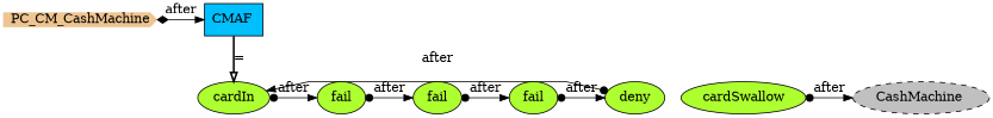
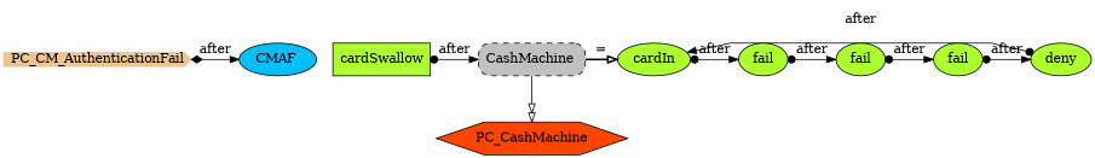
  digraph {
    node [shape=ellipse style=filled fillcolor=greenyellow]
    edge [arrowtail=dot dir=both]
-   n1 [color=burlywood2 height=.2 label=PC_CM_CashMachine shape=cds width=.2 fillcolor=""]
-   n2 [fillcolor=deepskyblue label="CMAF " shape=box]
-   n3 [fillcolor=gray label="CashMachine " style="rounded,filled,dashed"]
+   n1 [color=burlywood2 height=.2 label=PC_CM_AuthenticationFail shape=cds width=.2 fillcolor=""]
+   n2 [fillcolor=deepskyblue label="CMAF "]
+   n3 [fillcolor=gray label="CashMachine " shape=rectangle style="rounded,filled,dashed"]
    n4 [label=deny]
-   n5 [label=cardSwallow]
+   n5 [label=cardSwallow shape=box]
    n6 [label=fail]
    n7 [label=fail]
    n8 [label=fail]
    n9 [label=cardIn]
+   n10 [fillcolor=orangered label=PC_CashMachine shape=hexagon]
    subgraph sub_1 {
      rank=min
      n1
      n2
    }
    subgraph sub_2 {
      rank=same
      n3
      n4
      n5
      n6
      n7
      n8
      n9
    }
    subgraph sub_3 {
      rank=same
      n3
      n4
      n5
      n6
      n7
      n8
    }
    subgraph sub_4 {
      rank=same
      n3
      n4
      n5
      n6
      n7
    }
    subgraph sub_5 {
      rank=same
      n3
      n4
      n5
      n6
    }
    subgraph sub_6 {
      rank=same
      n3
      n4
      n5
    }
    subgraph sub_7 {
      rank=same
      n3
      n5
    }
    n1 -> n2 [arrowtail=diamond label=after]
-   n2 -> n9 [arrowhead=onormal label="=" penwidth=2 arrowtail="" dir=""]
+   n3 -> n9 [arrowhead=onormal label="=" penwidth=2 arrowtail="" dir=""]
+   n3 -> n10 [arrowhead=normalnormal fillcolor=white label=" " arrowtail="" dir=""]
    n4 -> n9 [label=after]
    n5 -> n3 [label=after]
    n6 -> n4 [label=after]
    n7 -> n6 [label=after]
    n8 -> n7 [label=after]
    n9 -> n8 [label=after]
  }
